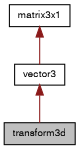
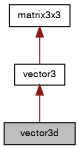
  digraph {
    node [color=black fillcolor=white fontname=FreeSans fontsize=10 shape=record style=filled]
    edge [color=firebrick4 dir=back fontname=FreeSans fontsize=10 labelfontname=FreeSans labelfontsize=10 style=solid]
-   n1 [fillcolor=grey75 fontcolor=black height=0.2 label=transform3d width=0.4]
-   n2 [height=0.2 label=matrix3x1 width=0.4]
+   n1 [fillcolor=grey75 fontcolor=black height=0.2 label=vector3d width=0.4]
+   n2 [height=0.2 label=matrix3x3 width=0.4]
    n3 [height=0.2 label=vector3 width=0.4]
    n2 -> n3
    n3 -> n1
  }
